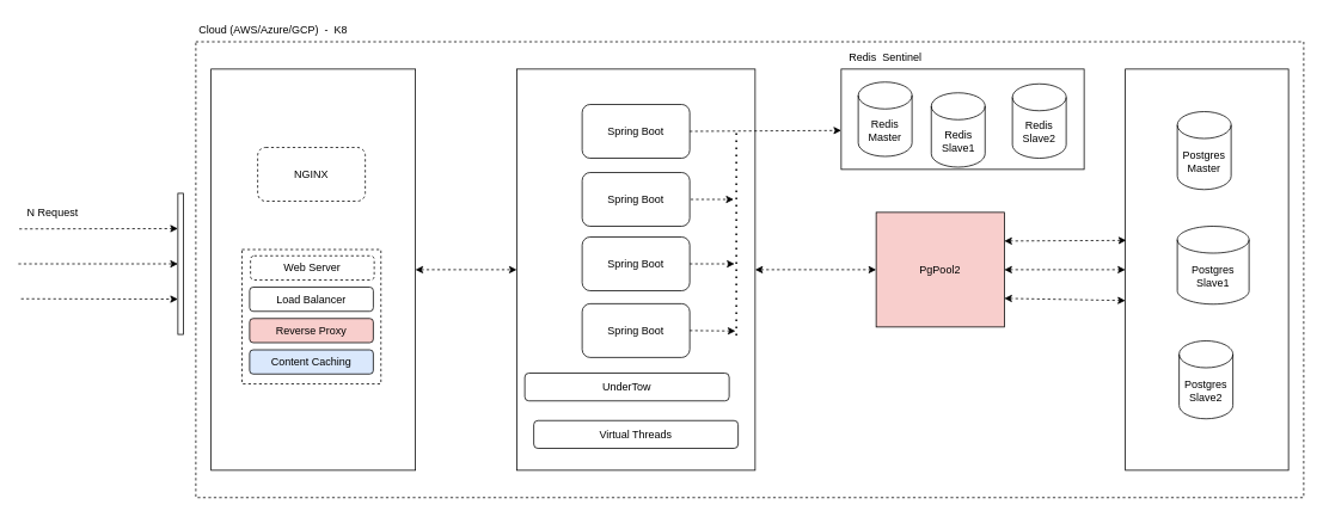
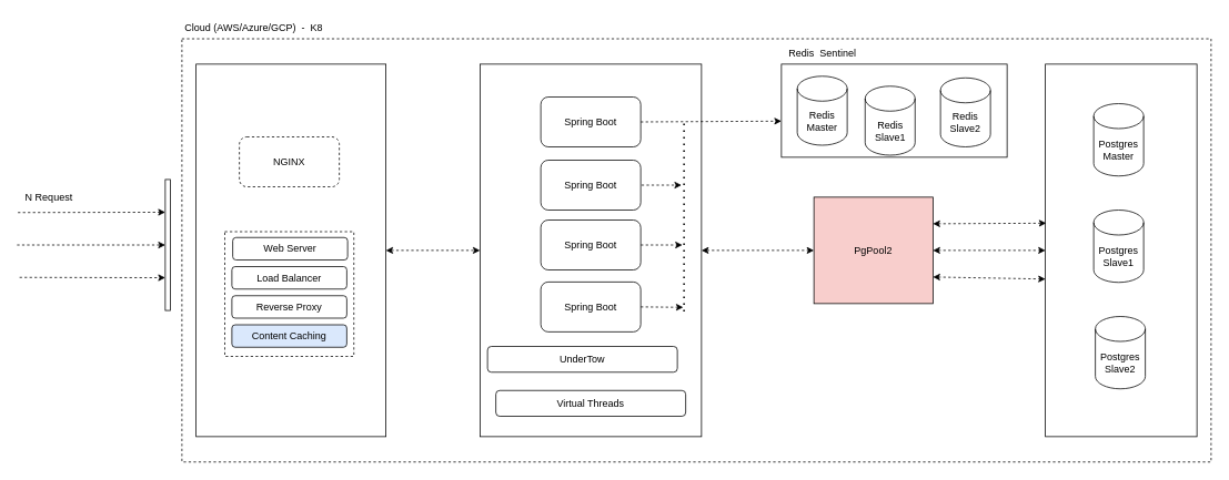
  <mxCell id="0" />
  <mxCell id="1" parent="0" />
  <mxCell id="2" value="" style="edgeStyle=orthogonalEdgeStyle;rounded=0;orthogonalLoop=1;jettySize=auto;html=1;movable=0;resizable=0;rotatable=0;deletable=0;editable=0;connectable=0;locked=1;" parent="1" source="9" target="8" edge="1"><mxGeometry relative="1" as="geometry" /></mxCell>
  <mxCell id="3" value="" style="rounded=0;whiteSpace=wrap;html=1;dashed=1;movable=0;resizable=0;rotatable=0;deletable=0;editable=0;connectable=0;locked=1;" parent="1" vertex="1"><mxGeometry x="218" y="46" width="1236" height="509" as="geometry" /></mxCell>
  <mxCell id="4" value="" style="rounded=0;whiteSpace=wrap;html=1;dashed=0;movable=0;resizable=0;rotatable=0;deletable=0;editable=0;connectable=0;locked=1;" parent="1" vertex="1"><mxGeometry x="235" y="76.5" width="228" height="448" as="geometry" /></mxCell>
  <mxCell id="5" value="" style="rounded=0;whiteSpace=wrap;html=1;dashed=0;movable=0;resizable=0;rotatable=0;deletable=0;editable=0;connectable=0;locked=1;" parent="1" vertex="1"><mxGeometry x="576" y="76.5" width="266" height="448" as="geometry" /></mxCell>
  <mxCell id="6" value="" style="rounded=0;whiteSpace=wrap;html=1;dashed=0;movable=0;resizable=0;rotatable=0;deletable=0;editable=0;connectable=0;locked=1;" parent="1" vertex="1"><mxGeometry x="1255" y="76.5" width="182" height="448" as="geometry" /></mxCell>
  <mxCell id="7" value="" style="rounded=0;whiteSpace=wrap;html=1;dashed=0;movable=0;resizable=0;rotatable=0;deletable=0;editable=0;connectable=0;locked=1;" parent="1" vertex="1"><mxGeometry x="938" y="76.5" width="271" height="112" as="geometry" /></mxCell>
  <mxCell id="8" value="NGINX" style="rounded=1;whiteSpace=wrap;html=1;movable=0;resizable=0;rotatable=0;deletable=0;editable=0;connectable=0;locked=1;dashed=1;" parent="1" vertex="1"><mxGeometry x="287" y="164" width="120" height="60" as="geometry" /></mxCell>
  <mxCell id="9" value="" style="rounded=0;whiteSpace=wrap;html=1;dashed=1;movable=0;resizable=0;rotatable=0;deletable=0;editable=0;connectable=0;locked=1;" parent="1" vertex="1"><mxGeometry x="269.5" y="278" width="155" height="150" as="geometry" /></mxCell>
- <mxCell id="10" value="Web Server" style="rounded=1;whiteSpace=wrap;html=1;movable=0;resizable=0;rotatable=0;deletable=0;editable=0;connectable=0;locked=1;dashed=1;" parent="1" vertex="1"><mxGeometry x="279" y="285" width="138" height="27" as="geometry" /></mxCell>
+ <mxCell id="10" value="Web Server" style="rounded=1;whiteSpace=wrap;html=1;movable=0;resizable=0;rotatable=0;deletable=0;editable=0;connectable=0;locked=1;" parent="1" vertex="1"><mxGeometry x="279" y="285" width="138" height="27" as="geometry" /></mxCell>
  <mxCell id="11" value="Load Balancer" style="rounded=1;whiteSpace=wrap;html=1;movable=0;resizable=0;rotatable=0;deletable=0;editable=0;connectable=0;locked=1;" parent="1" vertex="1"><mxGeometry x="278" y="320" width="138" height="27" as="geometry" /></mxCell>
- <mxCell id="12" value="Reverse Proxy" style="rounded=1;whiteSpace=wrap;html=1;movable=0;resizable=0;rotatable=0;deletable=0;editable=0;connectable=0;locked=1;fillColor=#f8cecc;" parent="1" vertex="1"><mxGeometry x="278" y="355" width="138" height="27" as="geometry" /></mxCell>
+ <mxCell id="12" value="Reverse Proxy" style="rounded=1;whiteSpace=wrap;html=1;movable=0;resizable=0;rotatable=0;deletable=0;editable=0;connectable=0;locked=1;" parent="1" vertex="1"><mxGeometry x="278" y="355" width="138" height="27" as="geometry" /></mxCell>
  <mxCell id="13" value="Content Caching" style="rounded=1;whiteSpace=wrap;html=1;movable=0;resizable=0;rotatable=0;deletable=0;editable=0;connectable=0;locked=1;fillColor=#dae8fc;" parent="1" vertex="1"><mxGeometry x="278" y="390" width="138" height="27" as="geometry" /></mxCell>
  <mxCell id="14" value="UnderTow" style="rounded=1;whiteSpace=wrap;html=1;movable=0;resizable=0;rotatable=0;deletable=0;editable=0;connectable=0;locked=1;" parent="1" vertex="1"><mxGeometry x="585" y="416" width="228" height="31" as="geometry" /></mxCell>
  <mxCell id="15" value="Virtual Threads" style="rounded=1;whiteSpace=wrap;html=1;movable=0;resizable=0;rotatable=0;deletable=0;editable=0;connectable=0;locked=1;" parent="1" vertex="1"><mxGeometry x="595" y="469" width="228" height="31" as="geometry" /></mxCell>
  <mxCell id="16" value="Spring Boot" style="rounded=1;whiteSpace=wrap;html=1;movable=0;resizable=0;rotatable=0;deletable=0;editable=0;connectable=0;locked=1;" parent="1" vertex="1"><mxGeometry x="649" y="116" width="120" height="60" as="geometry" /></mxCell>
  <mxCell id="17" value="Spring Boot" style="rounded=1;whiteSpace=wrap;html=1;movable=0;resizable=0;rotatable=0;deletable=0;editable=0;connectable=0;locked=1;" parent="1" vertex="1"><mxGeometry x="649" y="192" width="120" height="60" as="geometry" /></mxCell>
  <mxCell id="18" value="Spring Boot" style="rounded=1;whiteSpace=wrap;html=1;movable=0;resizable=0;rotatable=0;deletable=0;editable=0;connectable=0;locked=1;" parent="1" vertex="1"><mxGeometry x="649" y="264" width="120" height="60" as="geometry" /></mxCell>
  <mxCell id="19" value="Spring Boot" style="rounded=1;whiteSpace=wrap;html=1;movable=0;resizable=0;rotatable=0;deletable=0;editable=0;connectable=0;locked=1;" parent="1" vertex="1"><mxGeometry x="649" y="338.5" width="120" height="60" as="geometry" /></mxCell>
  <mxCell id="20" value="Redis&lt;br&gt;Slave1" style="shape=cylinder3;whiteSpace=wrap;html=1;boundedLbl=1;backgroundOutline=1;size=15;movable=0;resizable=0;rotatable=0;deletable=0;editable=0;connectable=0;locked=1;" parent="1" vertex="1"><mxGeometry x="1038.5" y="103" width="60" height="83" as="geometry" /></mxCell>
  <mxCell id="21" value="Redis&lt;br&gt;Master" style="shape=cylinder3;whiteSpace=wrap;html=1;boundedLbl=1;backgroundOutline=1;size=15;movable=0;resizable=0;rotatable=0;deletable=0;editable=0;connectable=0;locked=1;" parent="1" vertex="1"><mxGeometry x="957" y="91" width="60" height="83" as="geometry" /></mxCell>
  <mxCell id="22" value="Redis&lt;br&gt;Slave2" style="shape=cylinder3;whiteSpace=wrap;html=1;boundedLbl=1;backgroundOutline=1;size=15;movable=0;resizable=0;rotatable=0;deletable=0;editable=0;connectable=0;locked=1;" parent="1" vertex="1"><mxGeometry x="1129" y="93" width="60" height="83" as="geometry" /></mxCell>
  <mxCell id="23" value="Cloud (AWS/Azure/GCP)&amp;nbsp; -&amp;nbsp; K8" style="text;html=1;align=center;verticalAlign=middle;resizable=0;points=[];autosize=1;strokeColor=none;fillColor=none;movable=0;rotatable=0;deletable=0;editable=0;locked=1;connectable=0;" parent="1" vertex="1"><mxGeometry x="212" y="20" width="184" height="26" as="geometry" /></mxCell>
  <mxCell id="24" value="PgPool2" style="rounded=0;whiteSpace=wrap;html=1;dashed=0;movable=0;resizable=0;rotatable=0;deletable=0;editable=0;connectable=0;locked=1;fillColor=#f8cecc;" parent="1" vertex="1"><mxGeometry x="977" y="236.5" width="143" height="128" as="geometry" /></mxCell>
- <mxCell id="25" value="Postgres&lt;br&gt;Slave1" style="shape=cylinder3;whiteSpace=wrap;html=1;boundedLbl=1;backgroundOutline=1;size=15;movable=0;resizable=0;rotatable=0;deletable=0;editable=0;connectable=0;locked=1;" parent="1" vertex="1"><mxGeometry x="1313" y="252" width="80" height="87" as="geometry" /></mxCell>
+ <mxCell id="25" value="Postgres&lt;br&gt;Slave1" style="shape=cylinder3;whiteSpace=wrap;html=1;boundedLbl=1;backgroundOutline=1;size=15;movable=0;resizable=0;rotatable=0;deletable=0;editable=0;connectable=0;locked=1;" parent="1" vertex="1"><mxGeometry x="1313" y="252" width="60" height="87" as="geometry" /></mxCell>
  <mxCell id="26" value="Postgres&lt;br&gt;Master" style="shape=cylinder3;whiteSpace=wrap;html=1;boundedLbl=1;backgroundOutline=1;size=15;movable=0;resizable=0;rotatable=0;deletable=0;editable=0;connectable=0;locked=1;" parent="1" vertex="1"><mxGeometry x="1313" y="124" width="60" height="87" as="geometry" /></mxCell>
  <mxCell id="27" value="Postgres&lt;br&gt;Slave2" style="shape=cylinder3;whiteSpace=wrap;html=1;boundedLbl=1;backgroundOutline=1;size=15;movable=0;resizable=0;rotatable=0;deletable=0;editable=0;connectable=0;locked=1;" parent="1" vertex="1"><mxGeometry x="1315" y="380" width="60" height="87" as="geometry" /></mxCell>
  <mxCell id="28" value="" style="endArrow=classic;html=1;rounded=0;exitX=1;exitY=0.5;exitDx=0;exitDy=0;entryX=0;entryY=0.612;entryDx=0;entryDy=0;entryPerimeter=0;dashed=1;movable=0;resizable=0;rotatable=0;deletable=0;editable=0;locked=1;connectable=0;" parent="1" source="16" target="7" edge="1"><mxGeometry width="50" height="50" relative="1" as="geometry"><mxPoint x="844" y="377" as="sourcePoint" /><mxPoint x="894" y="327" as="targetPoint" /></mxGeometry></mxCell>
  <mxCell id="29" value="" style="endArrow=none;dashed=1;html=1;dashPattern=1 3;strokeWidth=2;rounded=0;movable=0;resizable=0;rotatable=0;deletable=0;editable=0;locked=1;connectable=0;" parent="1" edge="1"><mxGeometry width="50" height="50" relative="1" as="geometry"><mxPoint x="821" y="374" as="sourcePoint" /><mxPoint x="821" y="145" as="targetPoint" /></mxGeometry></mxCell>
  <mxCell id="30" value="" style="endArrow=classic;html=1;rounded=0;dashed=1;movable=0;resizable=0;rotatable=0;deletable=0;editable=0;locked=1;connectable=0;" parent="1" edge="1"><mxGeometry width="50" height="50" relative="1" as="geometry"><mxPoint x="770" y="222" as="sourcePoint" /><mxPoint x="818" y="222" as="targetPoint" /></mxGeometry></mxCell>
  <mxCell id="31" value="" style="endArrow=classic;html=1;rounded=0;exitX=1;exitY=0.5;exitDx=0;exitDy=0;dashed=1;movable=0;resizable=0;rotatable=0;deletable=0;editable=0;locked=1;connectable=0;" parent="1" source="18" edge="1"><mxGeometry width="50" height="50" relative="1" as="geometry"><mxPoint x="789" y="166" as="sourcePoint" /><mxPoint x="819" y="294" as="targetPoint" /></mxGeometry></mxCell>
  <mxCell id="32" value="" style="endArrow=classic;html=1;rounded=0;exitX=1;exitY=0.5;exitDx=0;exitDy=0;dashed=1;movable=0;resizable=0;rotatable=0;deletable=0;editable=0;locked=1;connectable=0;" parent="1" source="19" edge="1"><mxGeometry width="50" height="50" relative="1" as="geometry"><mxPoint x="799" y="176" as="sourcePoint" /><mxPoint x="820" y="369" as="targetPoint" /></mxGeometry></mxCell>
  <mxCell id="33" value="Redis&amp;nbsp;&amp;nbsp;Sentinel" style="text;html=1;align=center;verticalAlign=middle;resizable=0;points=[];autosize=1;strokeColor=none;fillColor=none;movable=0;rotatable=0;deletable=0;editable=0;locked=1;connectable=0;" parent="1" vertex="1"><mxGeometry x="937.5" y="50.5" width="99" height="26" as="geometry" /></mxCell>
  <mxCell id="34" value="" style="endArrow=classic;startArrow=classic;html=1;rounded=0;entryX=0;entryY=0.5;entryDx=0;entryDy=0;movable=0;resizable=0;rotatable=0;deletable=0;editable=0;connectable=0;locked=1;dashed=1;exitX=1;exitY=0.5;exitDx=0;exitDy=0;" parent="1" source="4" target="5" edge="1"><mxGeometry width="50" height="50" relative="1" as="geometry"><mxPoint x="525" y="113" as="sourcePoint" /><mxPoint x="667" y="33" as="targetPoint" /></mxGeometry></mxCell>
  <mxCell id="35" value="" style="endArrow=classic;startArrow=classic;html=1;rounded=0;entryX=0.005;entryY=0.427;entryDx=0;entryDy=0;movable=0;resizable=0;rotatable=0;deletable=0;editable=0;connectable=0;locked=1;dashed=1;exitX=1;exitY=0.25;exitDx=0;exitDy=0;entryPerimeter=0;" parent="1" source="24" target="6" edge="1"><mxGeometry width="50" height="50" relative="1" as="geometry"><mxPoint x="1137" y="364.5" as="sourcePoint" /><mxPoint x="1250" y="364.5" as="targetPoint" /></mxGeometry></mxCell>
  <mxCell id="36" value="" style="endArrow=classic;startArrow=classic;html=1;rounded=0;entryX=0;entryY=0.5;entryDx=0;entryDy=0;movable=0;resizable=0;rotatable=0;deletable=0;editable=0;connectable=0;locked=1;dashed=1;exitX=1;exitY=0.5;exitDx=0;exitDy=0;" parent="1" source="5" target="24" edge="1"><mxGeometry width="50" height="50" relative="1" as="geometry"><mxPoint x="890" y="343" as="sourcePoint" /><mxPoint x="1003" y="343" as="targetPoint" /></mxGeometry></mxCell>
  <mxCell id="37" value="" style="endArrow=classic;startArrow=classic;html=1;rounded=0;entryX=0;entryY=0.577;entryDx=0;entryDy=0;movable=0;resizable=0;rotatable=0;deletable=0;editable=0;connectable=0;locked=1;dashed=1;exitX=1;exitY=0.75;exitDx=0;exitDy=0;entryPerimeter=0;" parent="1" source="24" target="6" edge="1"><mxGeometry width="50" height="50" relative="1" as="geometry"><mxPoint x="1182.5" y="357" as="sourcePoint" /><mxPoint x="1295.5" y="357" as="targetPoint" /></mxGeometry></mxCell>
  <mxCell id="38" value="" style="endArrow=classic;startArrow=classic;html=1;rounded=0;entryX=0;entryY=0.5;entryDx=0;entryDy=0;movable=0;resizable=0;rotatable=0;deletable=0;editable=0;connectable=0;locked=1;dashed=1;exitX=1;exitY=0.5;exitDx=0;exitDy=0;" parent="1" source="24" target="6" edge="1"><mxGeometry width="50" height="50" relative="1" as="geometry"><mxPoint x="1174" y="387" as="sourcePoint" /><mxPoint x="1287" y="387" as="targetPoint" /></mxGeometry></mxCell>
  <mxCell id="39" value="" style="rounded=0;whiteSpace=wrap;html=1;movable=0;resizable=0;rotatable=0;deletable=0;editable=0;locked=1;connectable=0;" parent="1" vertex="1"><mxGeometry x="198" y="215.25" width="6" height="157.5" as="geometry" /></mxCell>
  <mxCell id="40" value="" style="endArrow=classic;html=1;rounded=0;dashed=1;entryX=0;entryY=0.25;entryDx=0;entryDy=0;movable=0;resizable=0;rotatable=0;deletable=0;editable=0;locked=1;connectable=0;" parent="1" target="39" edge="1"><mxGeometry width="50" height="50" relative="1" as="geometry"><mxPoint x="21" y="255" as="sourcePoint" /><mxPoint x="25" y="95" as="targetPoint" /></mxGeometry></mxCell>
  <mxCell id="41" value="" style="endArrow=classic;html=1;rounded=0;dashed=1;entryX=0;entryY=0.5;entryDx=0;entryDy=0;movable=0;resizable=0;rotatable=0;deletable=0;editable=0;locked=1;connectable=0;" parent="1" target="39" edge="1"><mxGeometry width="50" height="50" relative="1" as="geometry"><mxPoint x="20" y="294" as="sourcePoint" /><mxPoint x="35" y="105" as="targetPoint" /></mxGeometry></mxCell>
  <mxCell id="42" value="" style="endArrow=classic;html=1;rounded=0;dashed=1;entryX=0;entryY=0.75;entryDx=0;entryDy=0;movable=0;resizable=0;rotatable=0;deletable=0;editable=0;locked=1;connectable=0;" parent="1" target="39" edge="1"><mxGeometry width="50" height="50" relative="1" as="geometry"><mxPoint x="23" y="333" as="sourcePoint" /><mxPoint x="45" y="115" as="targetPoint" /></mxGeometry></mxCell>
  <mxCell id="43" value="N Request" style="text;html=1;align=center;verticalAlign=middle;resizable=0;points=[];autosize=1;strokeColor=none;fillColor=none;movable=0;rotatable=0;deletable=0;editable=0;locked=1;connectable=0;" parent="1" vertex="1"><mxGeometry x="20" y="224" width="75" height="26" as="geometry" /></mxCell>
